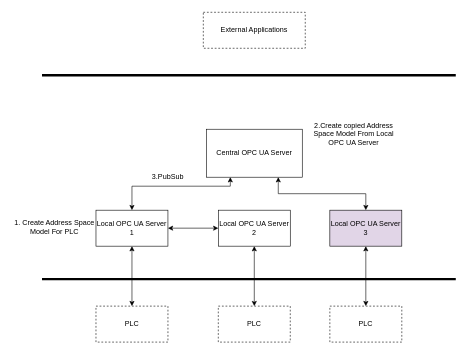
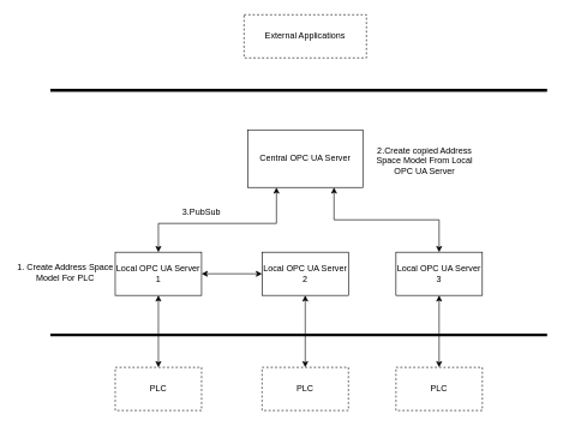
  <mxCell id="0" />
  <mxCell id="1" parent="0" />
- <mxCell id="2" value="Central OPC UA Server" style="rounded=0;whiteSpace=wrap;html=1;" parent="1" vertex="1"><mxGeometry x="343" y="215" width="160" height="80" as="geometry" /></mxCell>
+ <mxCell id="2" value="Central OPC UA Server" style="rounded=0;whiteSpace=wrap;html=1;" parent="1" vertex="1"><mxGeometry x="343" y="180" width="160" height="80" as="geometry" /></mxCell>
  <mxCell id="3" style="edgeStyle=orthogonalEdgeStyle;rounded=0;orthogonalLoop=1;jettySize=auto;html=1;exitX=0.5;exitY=0;exitDx=0;exitDy=0;entryX=0.25;entryY=1;entryDx=0;entryDy=0;startArrow=classic;startFill=1;startSize=6;endSize=6;sourcePerimeterSpacing=0;targetPerimeterSpacing=0;" edge="1" parent="1" source="5" target="2"><mxGeometry relative="1" as="geometry"><Array as="points"><mxPoint x="219" y="310" /><mxPoint x="383" y="310" /></Array></mxGeometry></mxCell>
  <mxCell id="4" value="" style="edgeStyle=orthogonalEdgeStyle;rounded=0;orthogonalLoop=1;jettySize=auto;html=1;startArrow=classic;startFill=1;startSize=6;endSize=6;sourcePerimeterSpacing=0;targetPerimeterSpacing=0;" edge="1" parent="1" source="5" target="6"><mxGeometry relative="1" as="geometry" /></mxCell>
  <mxCell id="5" value="Local OPC UA Server 1" style="rounded=0;whiteSpace=wrap;html=1;" parent="1" vertex="1"><mxGeometry x="159" y="350" width="120" height="60" as="geometry" /></mxCell>
  <mxCell id="6" value="PLC" style="rounded=0;whiteSpace=wrap;html=1;dashed=1;" parent="1" vertex="1"><mxGeometry x="159" y="510" width="120" height="60" as="geometry" /></mxCell>
  <mxCell id="7" value="3.PubSub" style="text;html=1;strokeColor=none;fillColor=none;align=center;verticalAlign=middle;whiteSpace=wrap;rounded=0;" vertex="1" parent="1"><mxGeometry x="249" y="280" width="60" height="30" as="geometry" /></mxCell>
  <mxCell id="8" value="" style="line;strokeWidth=4;html=1;perimeter=backbonePerimeter;points=[];outlineConnect=0;" vertex="1" parent="1"><mxGeometry x="69" y="120" width="690" height="10" as="geometry" /></mxCell>
  <mxCell id="9" value="" style="line;strokeWidth=4;html=1;perimeter=backbonePerimeter;points=[];outlineConnect=0;" vertex="1" parent="1"><mxGeometry x="69" y="460" width="690" height="10" as="geometry" /></mxCell>
  <mxCell id="10" value="1. Create Address Space Model For PLC" style="text;html=1;strokeColor=none;fillColor=none;align=center;verticalAlign=middle;whiteSpace=wrap;rounded=0;" vertex="1" parent="1"><mxGeometry x="20" y="364" width="140" height="30" as="geometry" /></mxCell>
  <mxCell id="11" value="2.Create copied Address Space Model From Local OPC UA Server" style="text;html=1;strokeColor=none;fillColor=none;align=center;verticalAlign=middle;whiteSpace=wrap;rounded=0;" vertex="1" parent="1"><mxGeometry x="519" y="200" width="140" height="45" as="geometry" /></mxCell>
  <mxCell id="12" value="" style="edgeStyle=orthogonalEdgeStyle;rounded=0;orthogonalLoop=1;jettySize=auto;html=1;startArrow=classic;startFill=1;startSize=6;endSize=6;sourcePerimeterSpacing=0;targetPerimeterSpacing=0;" edge="1" parent="1" source="14" target="15"><mxGeometry relative="1" as="geometry" /></mxCell>
  <mxCell id="13" value="" style="edgeStyle=orthogonalEdgeStyle;rounded=0;orthogonalLoop=1;jettySize=auto;html=1;startArrow=classic;startFill=1;startSize=6;endSize=6;sourcePerimeterSpacing=0;targetPerimeterSpacing=0;" edge="1" parent="1" source="14" target="5"><mxGeometry relative="1" as="geometry" /></mxCell>
  <mxCell id="14" value="Local OPC UA Server 2" style="rounded=0;whiteSpace=wrap;html=1;" vertex="1" parent="1"><mxGeometry x="363" y="350" width="120" height="60" as="geometry" /></mxCell>
  <mxCell id="15" value="PLC" style="rounded=0;whiteSpace=wrap;html=1;dashed=1;" vertex="1" parent="1"><mxGeometry x="363" y="510" width="120" height="60" as="geometry" /></mxCell>
  <mxCell id="16" value="" style="edgeStyle=orthogonalEdgeStyle;rounded=0;orthogonalLoop=1;jettySize=auto;html=1;startArrow=classic;startFill=1;startSize=6;endSize=6;sourcePerimeterSpacing=0;targetPerimeterSpacing=0;" edge="1" parent="1" source="18" target="19"><mxGeometry relative="1" as="geometry" /></mxCell>
  <mxCell id="17" style="edgeStyle=orthogonalEdgeStyle;rounded=0;orthogonalLoop=1;jettySize=auto;html=1;exitX=0.5;exitY=0;exitDx=0;exitDy=0;entryX=0.75;entryY=1;entryDx=0;entryDy=0;startArrow=classic;startFill=1;startSize=6;endSize=6;sourcePerimeterSpacing=0;targetPerimeterSpacing=0;" edge="1" parent="1" source="18" target="2"><mxGeometry relative="1" as="geometry" /></mxCell>
- <mxCell id="18" value="Local OPC UA Server 3" style="rounded=0;whiteSpace=wrap;html=1;fillColor=#e1d5e7;" vertex="1" parent="1"><mxGeometry x="549" y="350" width="120" height="60" as="geometry" /></mxCell>
+ <mxCell id="18" value="Local OPC UA Server 3" style="rounded=0;whiteSpace=wrap;html=1;" vertex="1" parent="1"><mxGeometry x="549" y="350" width="120" height="60" as="geometry" /></mxCell>
  <mxCell id="19" value="PLC" style="rounded=0;whiteSpace=wrap;html=1;dashed=1;" vertex="1" parent="1"><mxGeometry x="549" y="510" width="120" height="60" as="geometry" /></mxCell>
  <mxCell id="20" value="External Applications" style="rounded=0;whiteSpace=wrap;html=1;dashed=1;" vertex="1" parent="1"><mxGeometry x="338" y="20" width="170" height="60" as="geometry" /></mxCell>
